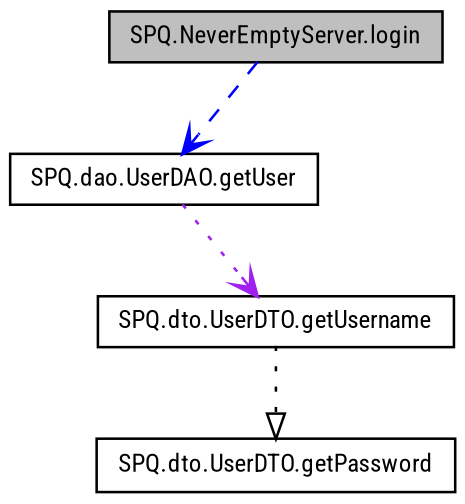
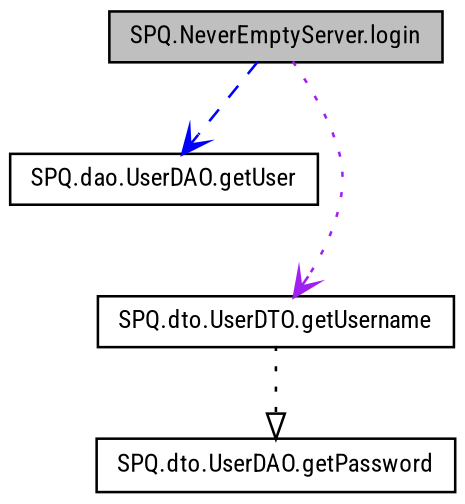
  digraph {
    fontname="Roboto Condensed"
    rankdir=TB
    node [color=black fillcolor=white fontname="Roboto Condensed" fontsize=10 shape=record style=filled]
    edge [arrowhead=vee fontname="Roboto Condensed" fontsize=10 labelfontname=Helvetica labelfontsize=10 style=dotted]
    n1 [fillcolor=grey75 fontcolor=black height=0.2 label="SPQ.NeverEmptyServer.login" width=0.4]
    n2 [height=0.2 label="SPQ.dao.UserDAO.getUser" width=0.4]
    n3 [height=0.2 label="SPQ.dto.UserDTO.getUsername" width=0.4]
-   n4 [height=0.2 label="SPQ.dto.UserDTO.getPassword" width=0.4]
+   n4 [height=0.2 label="SPQ.dto.UserDAO.getPassword" width=0.4]
    n1 -> n2 [color=blue style=dashed]
-   n2 -> n3 [color=purple]
+   n1 -> n3 [color=purple]
    n3 -> n4 [arrowhead=onormal color=black]
  }
